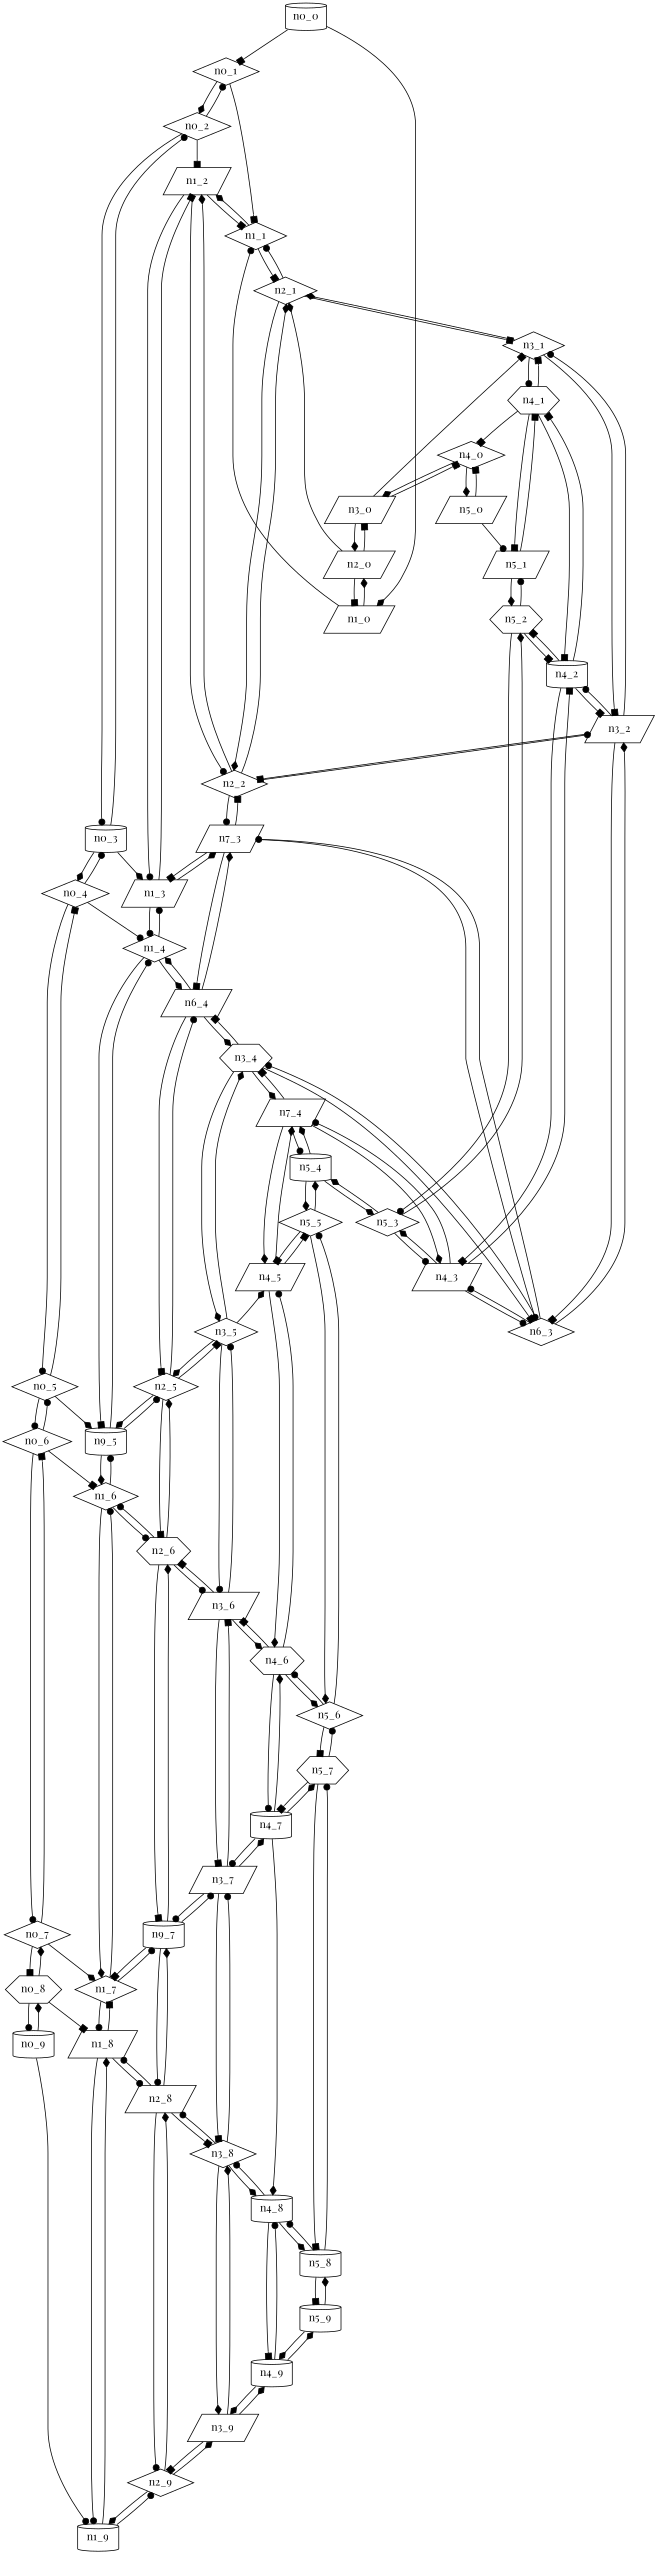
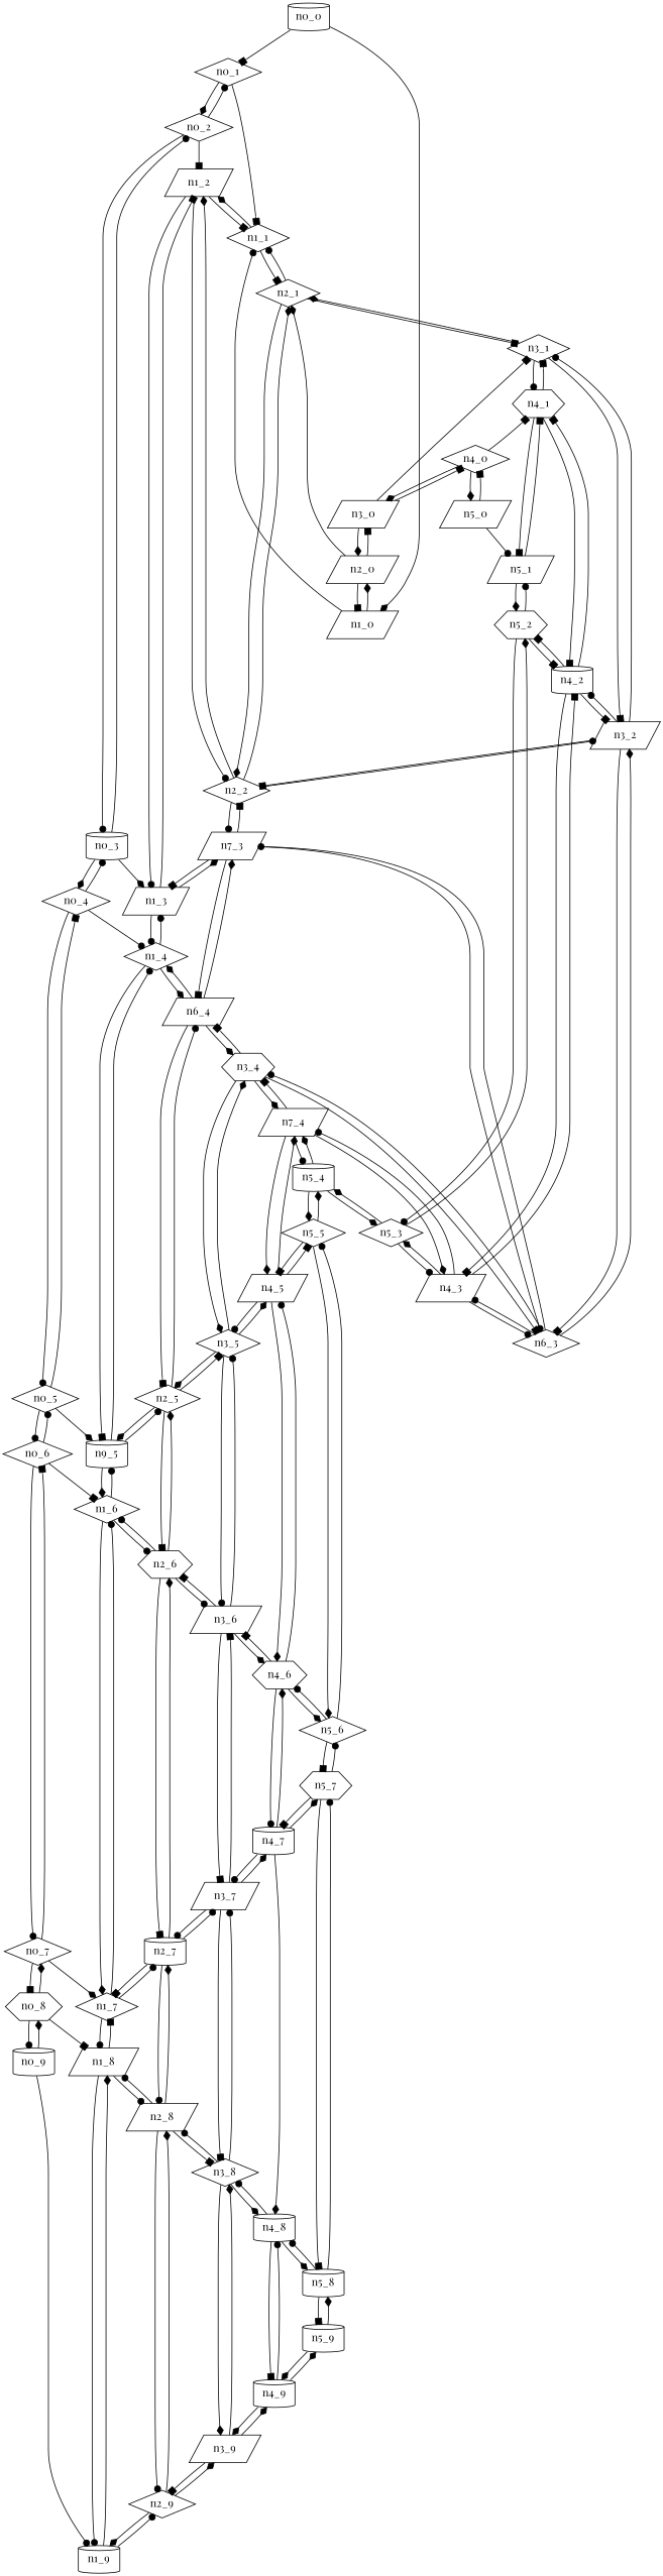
  digraph {
    fontname="Playfair Display"
    node [fontname="Playfair Display" shape=diamond]
    edge [arrowhead=diamond d=0 fontname="Playfair Display" s=3000]
    n0_0 [p="0,0" shape=cylinder]
    n0_1 [p="50,0"]
    n1_0 [p="0,50" shape=parallelogram]
    n0_2 [p="100,0"]
    n1_1 [p="50,50"]
    n2_0 [p="0,100" shape=parallelogram]
    n0_3 [p="150,0" shape=cylinder]
    n1_2 [p="100,50" shape=parallelogram]
    n2_1 [p="50,100"]
    n0_4 [p="200,0"]
    n1_3 [p="150,50" shape=parallelogram]
    n2_2 [p="100,100"]
    n0_5 [p="250,0"]
    n1_4 [p="200,50"]
    n15 [label=n7_3 p="150,100" shape=parallelogram]
    n0_6 [p="300,0"]
    n17 [label=n9_5 p="250,50" shape=cylinder]
    n18 [label=n6_4 p="200,100" shape=parallelogram]
    n0_7 [p="350,0"]
    n1_6 [p="300,50"]
    n2_5 [p="250,100"]
    n0_8 [p="400,0" shape=hexagon]
    n1_7 [p="350,50"]
    n2_6 [p="300,100" shape=hexagon]
    n0_9 [p="450,0" shape=cylinder]
    n1_8 [p="400,50" shape=parallelogram]
-   n2_7 [p="350,100" shape=cylinder label=n9_7]
+   n2_7 [p="350,100" shape=cylinder]
    n1_9 [p="450,50" shape=cylinder]
    n2_8 [p="400,100" shape=parallelogram]
    n2_9 [p="450,100"]
    n3_0 [p="0,150" shape=parallelogram]
    n3_1 [p="50,150"]
    n3_2 [p="100,150" shape=parallelogram]
    n34 [label=n6_3 p="150,150"]
    n3_4 [p="200,150" shape=hexagon]
    n3_5 [p="250,150"]
    n3_6 [p="300,150" shape=parallelogram]
    n3_7 [p="350,150" shape=parallelogram]
    n3_8 [p="400,150"]
    n3_9 [p="450,150" shape=parallelogram]
    n4_0 [p="0,200"]
    n4_1 [p="50,200" shape=hexagon]
    n4_2 [p="100,200" shape=cylinder]
    n4_3 [p="150,200" shape=parallelogram]
    n45 [label=n7_4 p="200,200" shape=parallelogram]
    n4_5 [p="250,200" shape=parallelogram]
    n4_6 [p="300,200" shape=hexagon]
    n4_7 [p="350,200" shape=cylinder]
    n4_8 [p="400,200" shape=cylinder]
    n4_9 [p="450,200" shape=cylinder]
    n5_0 [p="0,250" shape=parallelogram]
    n5_1 [p="50,250" shape=parallelogram]
    n5_2 [p="100,250" shape=hexagon]
    n5_3 [p="150,250"]
    n5_4 [p="200,250" shape=cylinder]
    n5_5 [p="250,250"]
    n5_6 [p="300,250"]
    n5_7 [p="350,250" shape=hexagon]
    n5_8 [p="400,250" shape=cylinder]
    n5_9 [p="450,250" shape=cylinder]
    n0_0 -> n0_1 [arrowhead=box]
    n0_0 -> n1_0 [d=1]
    n0_1 -> n0_2
    n0_1 -> n1_1 [arrowhead=box d=1]
    n1_0 -> n1_1 [arrowhead=dot]
    n1_0 -> n2_0 [d=1]
    n0_2 -> n0_1 [arrowhead=dot]
    n0_2 -> n0_3 [arrowhead=dot]
    n0_2 -> n1_2 [arrowhead=box d=1]
    n1_1 -> n1_2
    n1_1 -> n2_1 [arrowhead=box d=1]
    n2_0 -> n1_0 [arrowhead=box d=1]
    n2_0 -> n2_1
    n2_0 -> n3_0 [arrowhead=box d=1]
    n0_3 -> n0_2 [arrowhead=dot]
    n0_3 -> n0_4
    n0_3 -> n1_3 [d=1]
    n1_2 -> n1_1 [arrowhead=box]
    n1_2 -> n1_3 [arrowhead=dot]
    n1_2 -> n2_2 [arrowhead=dot d=1]
    n2_1 -> n1_1 [arrowhead=dot d=1]
    n2_1 -> n2_2
    n2_1 -> n3_1 [arrowhead=box d=1]
    n0_4 -> n0_3 [arrowhead=dot]
    n0_4 -> n0_5 [arrowhead=dot]
    n0_4 -> n1_4 [arrowhead=dot d=1]
    n1_3 -> n1_2 [arrowhead=box]
    n1_3 -> n1_4 [arrowhead=dot]
    n1_3 -> n15 [d=1]
    n2_2 -> n1_2 [d=1]
    n2_2 -> n2_1
    n2_2 -> n15 [arrowhead=dot]
    n2_2 -> n3_2 [arrowhead=dot d=1]
    n0_5 -> n0_4 [arrowhead=box]
    n0_5 -> n0_6 [arrowhead=dot]
    n0_5 -> n17 [d=1]
    n1_4 -> n1_3 [arrowhead=dot]
    n1_4 -> n17 [arrowhead=box]
    n1_4 -> n18 [d=1]
    n15 -> n1_3 [arrowhead=box d=1]
    n15 -> n2_2 [arrowhead=box]
    n15 -> n18 [arrowhead=box]
    n15 -> n34 [arrowhead=dot d=1]
    n0_6 -> n0_5 [arrowhead=dot]
    n0_6 -> n0_7 [arrowhead=dot]
    n0_6 -> n1_6 [arrowhead=box d=1]
    n17 -> n1_4 [arrowhead=dot]
    n17 -> n1_6
    n17 -> n2_5 [arrowhead=dot d=1]
    n18 -> n1_4 [d=1]
    n18 -> n15
    n18 -> n2_5 [arrowhead=box]
    n18 -> n3_4 [d=1]
    n0_7 -> n0_6 [arrowhead=box]
    n0_7 -> n0_8 [arrowhead=box]
    n0_7 -> n1_7 [d=1]
    n1_6 -> n17 [arrowhead=dot]
    n1_6 -> n1_7
    n1_6 -> n2_6 [arrowhead=dot d=1]
    n2_5 -> n17 [d=1]
    n2_5 -> n18 [arrowhead=dot]
    n2_5 -> n2_6 [arrowhead=box]
    n2_5 -> n3_5 [arrowhead=box d=1]
    n0_8 -> n0_7
    n0_8 -> n0_9 [arrowhead=dot]
    n0_8 -> n1_8 [arrowhead=box d=1]
    n1_7 -> n1_6 [arrowhead=dot]
    n1_7 -> n1_8 [arrowhead=dot]
    n1_7 -> n2_7 [arrowhead=dot d=1]
    n2_6 -> n1_6 [arrowhead=dot d=1]
    n2_6 -> n2_5
    n2_6 -> n2_7 [arrowhead=box]
    n2_6 -> n3_6 [arrowhead=dot d=1]
    n0_9 -> n0_8
    n0_9 -> n1_9 [arrowhead=dot d=1]
    n1_8 -> n1_7 [arrowhead=box]
    n1_8 -> n1_9 [arrowhead=dot]
    n1_8 -> n2_8 [arrowhead=dot d=1]
    n2_7 -> n1_7 [arrowhead=box d=1]
    n2_7 -> n2_6
    n2_7 -> n2_8 [arrowhead=dot]
    n2_7 -> n3_7 [arrowhead=dot d=1]
    n1_9 -> n1_8
    n1_9 -> n2_9 [arrowhead=dot d=1]
    n2_8 -> n1_8 [arrowhead=dot d=1]
    n2_8 -> n2_7
    n2_8 -> n2_9 [arrowhead=dot]
    n2_8 -> n3_8 [arrowhead=box d=1]
    n2_9 -> n1_9 [d=1]
    n2_9 -> n2_8
    n2_9 -> n3_9 [d=1]
    n3_0 -> n2_0 [d=1]
    n3_0 -> n3_1 [arrowhead=box]
    n3_0 -> n4_0 [arrowhead=box d=1]
    n3_1 -> n2_1 [d=1]
    n3_1 -> n3_2 [arrowhead=box]
    n3_1 -> n4_1 [arrowhead=dot d=1]
    n3_2 -> n2_2 [arrowhead=box d=1]
    n3_2 -> n3_1 [arrowhead=dot]
    n3_2 -> n34 [arrowhead=box]
    n3_2 -> n4_2 [arrowhead=dot d=1]
    n34 -> n15 [arrowhead=dot d=1]
    n34 -> n3_2
    n34 -> n3_4 [arrowhead=dot]
    n34 -> n4_3 [arrowhead=dot d=1]
    n3_4 -> n18 [arrowhead=box d=1]
    n3_4 -> n34 [arrowhead=box]
    n3_4 -> n3_5
    n3_4 -> n45 [d=1]
    n3_5 -> n2_5 [d=1]
    n3_5 -> n3_4
    n3_5 -> n3_6 [arrowhead=dot]
    n3_5 -> n4_5 [d=1]
    n3_6 -> n2_6 [arrowhead=box d=1]
    n3_6 -> n3_5 [arrowhead=dot]
    n3_6 -> n3_7 [arrowhead=box]
    n3_6 -> n4_6 [d=1]
    n3_7 -> n2_7 [arrowhead=dot d=1]
    n3_7 -> n3_6 [arrowhead=box]
    n3_7 -> n3_8 [arrowhead=box]
    n3_7 -> n4_7 [d=1]
    n3_8 -> n2_8 [arrowhead=dot d=1]
    n3_8 -> n3_7 [arrowhead=dot]
    n3_8 -> n3_9
    n3_8 -> n4_8 [d=1]
    n3_9 -> n2_9 [arrowhead=box d=1]
    n3_9 -> n3_8
    n3_9 -> n4_9 [d=1]
    n4_0 -> n3_0 [d=1]
-   n4_1 -> n4_0 [arrowhead=box]
+   n4_0 -> n4_1 [arrowhead=box]
    n4_0 -> n5_0 [d=1]
    n4_1 -> n3_1 [arrowhead=box d=1]
    n4_1 -> n4_2 [arrowhead=box]
    n4_1 -> n5_1 [arrowhead=box d=1]
    n4_2 -> n3_2 [arrowhead=box d=1]
    n4_2 -> n4_1 [arrowhead=box]
    n4_2 -> n4_3 [arrowhead=box]
    n4_2 -> n5_2 [arrowhead=box d=1]
    n4_3 -> n34 [arrowhead=dot d=1]
    n4_3 -> n4_2 [arrowhead=box]
    n4_3 -> n45 [arrowhead=dot]
    n4_3 -> n5_3 [d=1]
    n45 -> n3_4 [arrowhead=box d=1]
    n45 -> n4_3
    n45 -> n4_5
    n45 -> n5_4 [arrowhead=dot d=1]
+   n4_5 -> n3_5 [arrowhead=dot d=1]
    n4_5 -> n45
    n4_5 -> n4_6
    n4_5 -> n5_5 [arrowhead=box d=1]
    n4_6 -> n3_6 [arrowhead=box d=1]
    n4_6 -> n4_5 [arrowhead=dot]
    n4_6 -> n4_7 [arrowhead=dot]
    n4_6 -> n5_6 [d=1]
    n4_7 -> n3_7 [arrowhead=dot d=1]
    n4_7 -> n4_6
    n4_7 -> n4_8
    n4_7 -> n5_7 [d=1]
    n4_8 -> n3_8 [arrowhead=dot d=1]
    n4_8 -> n4_9 [arrowhead=box]
    n4_8 -> n5_8 [d=1]
    n4_9 -> n3_9 [d=1]
    n4_9 -> n4_8 [arrowhead=dot]
    n4_9 -> n5_9 [d=1]
    n5_0 -> n4_0 [arrowhead=box d=1]
    n5_0 -> n5_1 [arrowhead=dot]
    n5_1 -> n4_1 [arrowhead=box d=1]
    n5_1 -> n5_2
    n5_2 -> n4_2 [arrowhead=box d=1]
    n5_2 -> n5_1 [arrowhead=dot]
    n5_2 -> n5_3 [arrowhead=dot]
    n5_3 -> n4_3 [arrowhead=dot d=1]
    n5_3 -> n5_2
    n5_3 -> n5_4
    n5_4 -> n45 [d=1]
    n5_4 -> n5_3
    n5_4 -> n5_5
    n5_5 -> n4_5 [arrowhead=box d=1]
    n5_5 -> n5_4
    n5_5 -> n5_6
    n5_6 -> n4_6 [arrowhead=dot d=1]
    n5_6 -> n5_5 [arrowhead=dot]
    n5_6 -> n5_7 [arrowhead=box]
    n5_7 -> n4_7 [arrowhead=box d=1]
    n5_7 -> n5_6 [arrowhead=dot]
    n5_7 -> n5_8 [arrowhead=box]
    n5_8 -> n4_8 [arrowhead=dot d=1]
    n5_8 -> n5_7 [arrowhead=dot]
    n5_8 -> n5_9 [arrowhead=box]
    n5_9 -> n4_9 [d=1]
    n5_9 -> n5_8
  }
